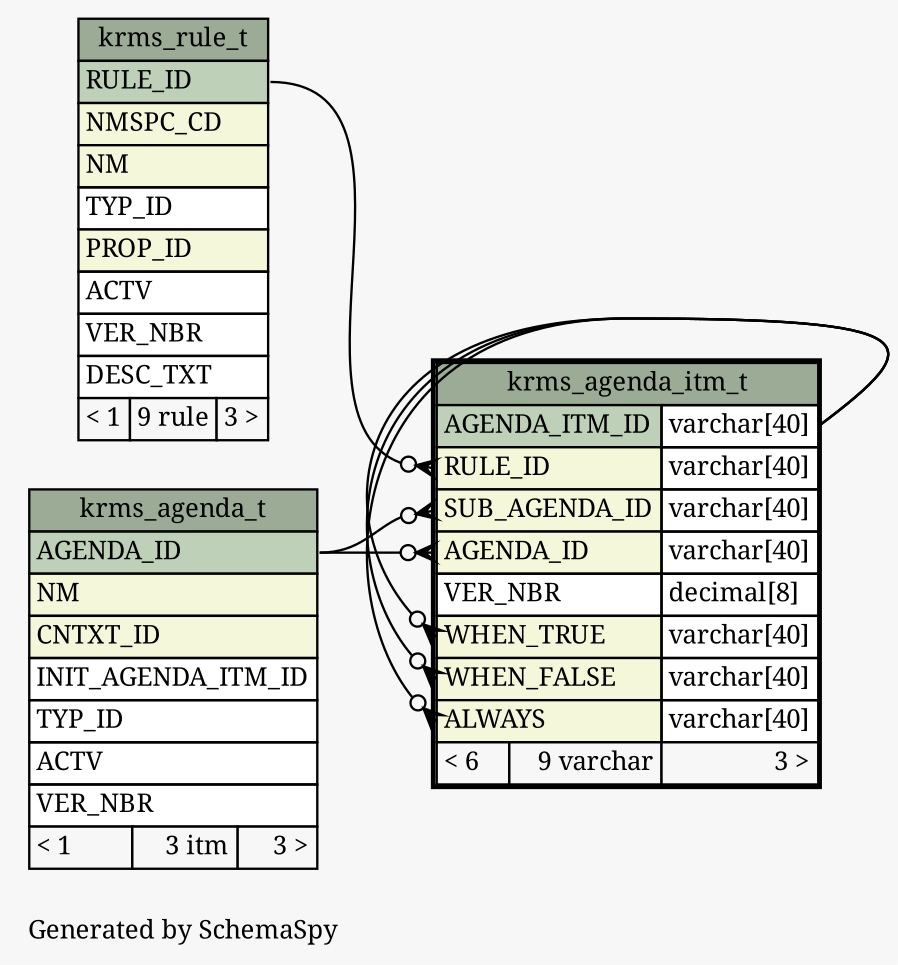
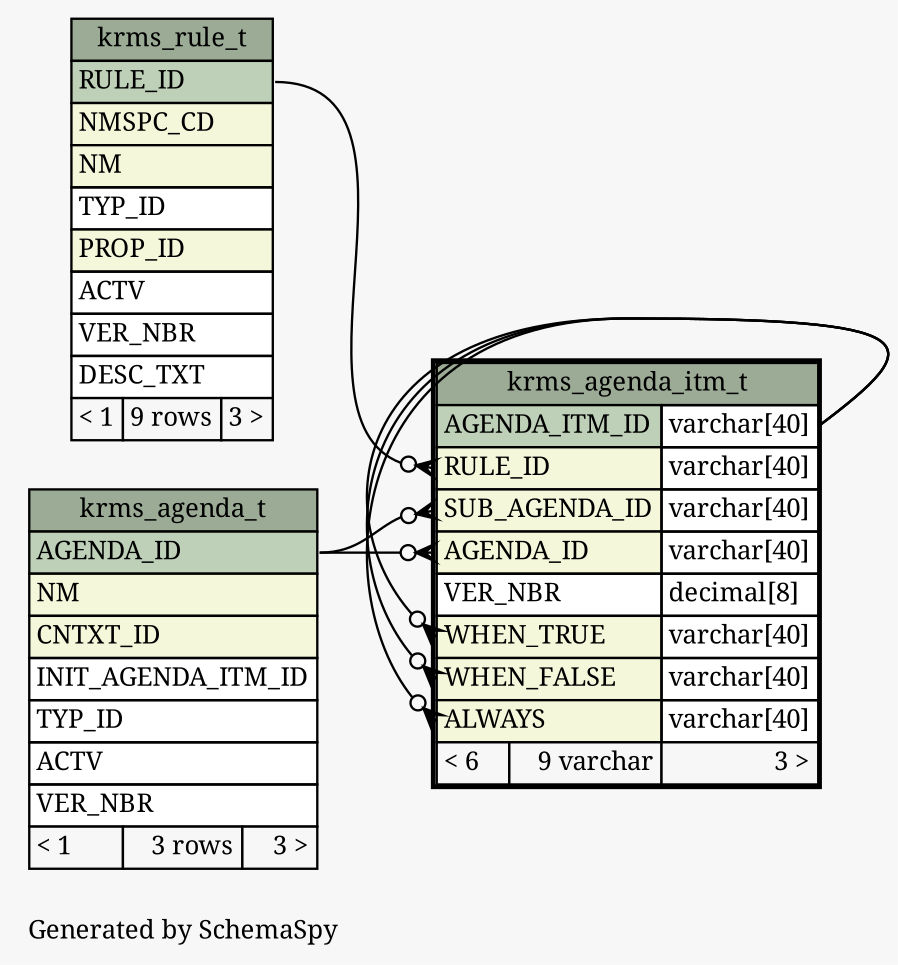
  digraph {
    bgcolor="#f7f7f7"
    fontname="Noto Serif"
    fontsize=11
    label="\nGenerated by SchemaSpy"
    labeljust=l
    nodesep=0.18
    rankdir=RL
    ranksep=0.46
    node [fontname="Noto Serif" fontsize=11 shape=plaintext]
    edge [arrowhead=none arrowsize=0.8 arrowtail=crowodot dir=back fontname="Noto Serif" headport="AGENDA_ITM_ID.type:e"]
    n1 [label=<     <TABLE BORDER="2" CELLBORDER="1" CELLSPACING="0" BGCOLOR="#ffffff">       <TR><TD COLSPAN="3" BGCOLOR="#9bab96" ALIGN="CENTER">krms_agenda_itm_t</TD></TR>       <TR><TD PORT="AGENDA_ITM_ID" COLSPAN="2" BGCOLOR="#bed1b8" ALIGN="LEFT">AGENDA_ITM_ID</TD><TD PORT="AGENDA_ITM_ID.type" ALIGN="LEFT">varchar[40]</TD></TR>       <TR><TD PORT="RULE_ID" COLSPAN="2" BGCOLOR="#f4f7da" ALIGN="LEFT">RULE_ID</TD><TD PORT="RULE_ID.type" ALIGN="LEFT">varchar[40]</TD></TR>       <TR><TD PORT="SUB_AGENDA_ID" COLSPAN="2" BGCOLOR="#f4f7da" ALIGN="LEFT">SUB_AGENDA_ID</TD><TD PORT="SUB_AGENDA_ID.type" ALIGN="LEFT">varchar[40]</TD></TR>       <TR><TD PORT="AGENDA_ID" COLSPAN="2" BGCOLOR="#f4f7da" ALIGN="LEFT">AGENDA_ID</TD><TD PORT="AGENDA_ID.type" ALIGN="LEFT">varchar[40]</TD></TR>       <TR><TD PORT="VER_NBR" COLSPAN="2" ALIGN="LEFT">VER_NBR</TD><TD PORT="VER_NBR.type" ALIGN="LEFT">decimal[8]</TD></TR>       <TR><TD PORT="WHEN_TRUE" COLSPAN="2" BGCOLOR="#f4f7da" ALIGN="LEFT">WHEN_TRUE</TD><TD PORT="WHEN_TRUE.type" ALIGN="LEFT">varchar[40]</TD></TR>       <TR><TD PORT="WHEN_FALSE" COLSPAN="2" BGCOLOR="#f4f7da" ALIGN="LEFT">WHEN_FALSE</TD><TD PORT="WHEN_FALSE.type" ALIGN="LEFT">varchar[40]</TD></TR>       <TR><TD PORT="ALWAYS" COLSPAN="2" BGCOLOR="#f4f7da" ALIGN="LEFT">ALWAYS</TD><TD PORT="ALWAYS.type" ALIGN="LEFT">varchar[40]</TD></TR>       <TR><TD ALIGN="LEFT" BGCOLOR="#f7f7f7">&lt; 6</TD><TD ALIGN="RIGHT" BGCOLOR="#f7f7f7">9 varchar</TD><TD ALIGN="RIGHT" BGCOLOR="#f7f7f7">3 &gt;</TD></TR>     </TABLE>>]
-   n2 [label=<     <TABLE BORDER="0" CELLBORDER="1" CELLSPACING="0" BGCOLOR="#ffffff">       <TR><TD COLSPAN="3" BGCOLOR="#9bab96" ALIGN="CENTER">krms_agenda_t</TD></TR>       <TR><TD PORT="AGENDA_ID" COLSPAN="3" BGCOLOR="#bed1b8" ALIGN="LEFT">AGENDA_ID</TD></TR>       <TR><TD PORT="NM" COLSPAN="3" BGCOLOR="#f4f7da" ALIGN="LEFT">NM</TD></TR>       <TR><TD PORT="CNTXT_ID" COLSPAN="3" BGCOLOR="#f4f7da" ALIGN="LEFT">CNTXT_ID</TD></TR>       <TR><TD PORT="INIT_AGENDA_ITM_ID" COLSPAN="3" ALIGN="LEFT">INIT_AGENDA_ITM_ID</TD></TR>       <TR><TD PORT="TYP_ID" COLSPAN="3" ALIGN="LEFT">TYP_ID</TD></TR>       <TR><TD PORT="ACTV" COLSPAN="3" ALIGN="LEFT">ACTV</TD></TR>       <TR><TD PORT="VER_NBR" COLSPAN="3" ALIGN="LEFT">VER_NBR</TD></TR>       <TR><TD ALIGN="LEFT" BGCOLOR="#f7f7f7">&lt; 1</TD><TD ALIGN="RIGHT" BGCOLOR="#f7f7f7">3 itm</TD><TD ALIGN="RIGHT" BGCOLOR="#f7f7f7">3 &gt;</TD></TR>     </TABLE>>]
-   n3 [label=<     <TABLE BORDER="0" CELLBORDER="1" CELLSPACING="0" BGCOLOR="#ffffff">       <TR><TD COLSPAN="3" BGCOLOR="#9bab96" ALIGN="CENTER">krms_rule_t</TD></TR>       <TR><TD PORT="RULE_ID" COLSPAN="3" BGCOLOR="#bed1b8" ALIGN="LEFT">RULE_ID</TD></TR>       <TR><TD PORT="NMSPC_CD" COLSPAN="3" BGCOLOR="#f4f7da" ALIGN="LEFT">NMSPC_CD</TD></TR>       <TR><TD PORT="NM" COLSPAN="3" BGCOLOR="#f4f7da" ALIGN="LEFT">NM</TD></TR>       <TR><TD PORT="TYP_ID" COLSPAN="3" ALIGN="LEFT">TYP_ID</TD></TR>       <TR><TD PORT="PROP_ID" COLSPAN="3" BGCOLOR="#f4f7da" ALIGN="LEFT">PROP_ID</TD></TR>       <TR><TD PORT="ACTV" COLSPAN="3" ALIGN="LEFT">ACTV</TD></TR>       <TR><TD PORT="VER_NBR" COLSPAN="3" ALIGN="LEFT">VER_NBR</TD></TR>       <TR><TD PORT="DESC_TXT" COLSPAN="3" ALIGN="LEFT">DESC_TXT</TD></TR>       <TR><TD ALIGN="LEFT" BGCOLOR="#f7f7f7">&lt; 1</TD><TD ALIGN="RIGHT" BGCOLOR="#f7f7f7">9 rule</TD><TD ALIGN="RIGHT" BGCOLOR="#f7f7f7">3 &gt;</TD></TR>     </TABLE>>]
+   n2 [label=<     <TABLE BORDER="0" CELLBORDER="1" CELLSPACING="0" BGCOLOR="#ffffff">       <TR><TD COLSPAN="3" BGCOLOR="#9bab96" ALIGN="CENTER">krms_agenda_t</TD></TR>       <TR><TD PORT="AGENDA_ID" COLSPAN="3" BGCOLOR="#bed1b8" ALIGN="LEFT">AGENDA_ID</TD></TR>       <TR><TD PORT="NM" COLSPAN="3" BGCOLOR="#f4f7da" ALIGN="LEFT">NM</TD></TR>       <TR><TD PORT="CNTXT_ID" COLSPAN="3" BGCOLOR="#f4f7da" ALIGN="LEFT">CNTXT_ID</TD></TR>       <TR><TD PORT="INIT_AGENDA_ITM_ID" COLSPAN="3" ALIGN="LEFT">INIT_AGENDA_ITM_ID</TD></TR>       <TR><TD PORT="TYP_ID" COLSPAN="3" ALIGN="LEFT">TYP_ID</TD></TR>       <TR><TD PORT="ACTV" COLSPAN="3" ALIGN="LEFT">ACTV</TD></TR>       <TR><TD PORT="VER_NBR" COLSPAN="3" ALIGN="LEFT">VER_NBR</TD></TR>       <TR><TD ALIGN="LEFT" BGCOLOR="#f7f7f7">&lt; 1</TD><TD ALIGN="RIGHT" BGCOLOR="#f7f7f7">3 rows</TD><TD ALIGN="RIGHT" BGCOLOR="#f7f7f7">3 &gt;</TD></TR>     </TABLE>>]
+   n3 [label=<     <TABLE BORDER="0" CELLBORDER="1" CELLSPACING="0" BGCOLOR="#ffffff">       <TR><TD COLSPAN="3" BGCOLOR="#9bab96" ALIGN="CENTER">krms_rule_t</TD></TR>       <TR><TD PORT="RULE_ID" COLSPAN="3" BGCOLOR="#bed1b8" ALIGN="LEFT">RULE_ID</TD></TR>       <TR><TD PORT="NMSPC_CD" COLSPAN="3" BGCOLOR="#f4f7da" ALIGN="LEFT">NMSPC_CD</TD></TR>       <TR><TD PORT="NM" COLSPAN="3" BGCOLOR="#f4f7da" ALIGN="LEFT">NM</TD></TR>       <TR><TD PORT="TYP_ID" COLSPAN="3" ALIGN="LEFT">TYP_ID</TD></TR>       <TR><TD PORT="PROP_ID" COLSPAN="3" BGCOLOR="#f4f7da" ALIGN="LEFT">PROP_ID</TD></TR>       <TR><TD PORT="ACTV" COLSPAN="3" ALIGN="LEFT">ACTV</TD></TR>       <TR><TD PORT="VER_NBR" COLSPAN="3" ALIGN="LEFT">VER_NBR</TD></TR>       <TR><TD PORT="DESC_TXT" COLSPAN="3" ALIGN="LEFT">DESC_TXT</TD></TR>       <TR><TD ALIGN="LEFT" BGCOLOR="#f7f7f7">&lt; 1</TD><TD ALIGN="RIGHT" BGCOLOR="#f7f7f7">9 rows</TD><TD ALIGN="RIGHT" BGCOLOR="#f7f7f7">3 &gt;</TD></TR>     </TABLE>>]
    n1 -> n1 [tailport="ALWAYS:w"]
    n1 -> n1 [tailport="WHEN_FALSE:w"]
    n1 -> n1 [tailport="WHEN_TRUE:w"]
    n1 -> n2 [headport="AGENDA_ID:e" tailport="AGENDA_ID:w"]
    n1 -> n2 [headport="AGENDA_ID:e" tailport="SUB_AGENDA_ID:w"]
    n1 -> n3 [headport="RULE_ID:e" tailport="RULE_ID:w"]
  }
